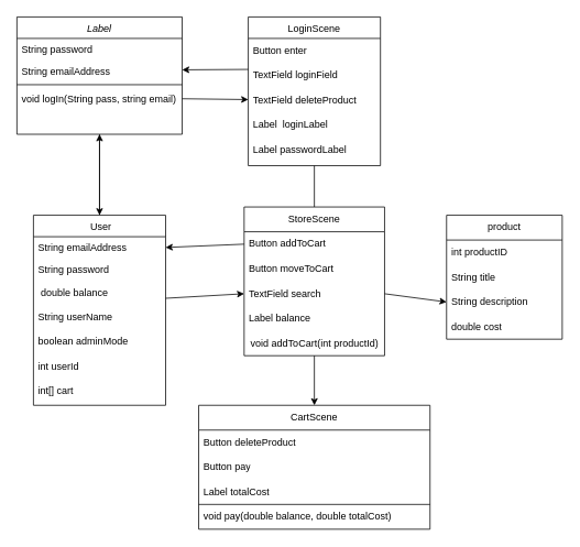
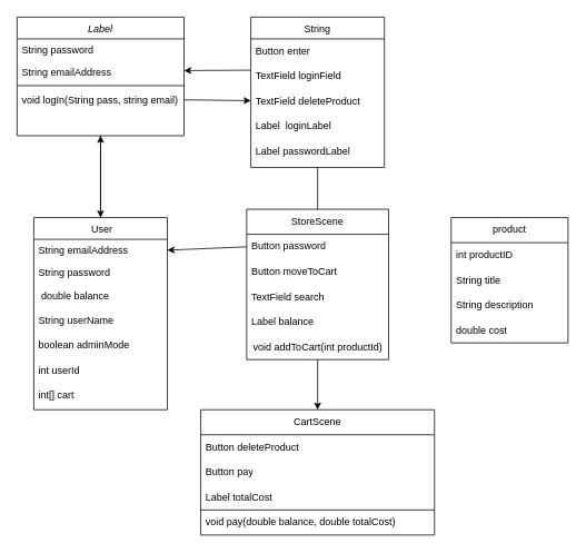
  <mxCell id="0" />
  <mxCell id="1" parent="0" />
  <mxCell id="2" style="edgeStyle=none;rounded=0;orthogonalLoop=1;jettySize=auto;html=1;entryX=0.5;entryY=0;entryDx=0;entryDy=0;exitX=0.5;exitY=1;exitDx=0;exitDy=0;" edge="1" parent="1" source="3" target="9"><mxGeometry relative="1" as="geometry"><mxPoint x="70" y="160" as="sourcePoint" /></mxGeometry></mxCell>
  <mxCell id="3" value="Label" style="swimlane;fontStyle=2;align=center;verticalAlign=top;childLayout=stackLayout;horizontal=1;startSize=26;horizontalStack=0;resizeParent=1;resizeLast=0;collapsible=1;marginBottom=0;rounded=0;shadow=0;strokeWidth=1;" parent="1" vertex="1"><mxGeometry x="20" y="20" width="200" height="142" as="geometry"><mxRectangle x="230" y="140" width="160" height="26" as="alternateBounds" /></mxGeometry></mxCell>
  <mxCell id="4" value="String password" style="text;align=left;verticalAlign=top;spacingLeft=4;spacingRight=4;overflow=hidden;rotatable=0;points=[[0,0.5],[1,0.5]];portConstraint=eastwest;" parent="3" vertex="1"><mxGeometry y="26" width="200" height="26" as="geometry" /></mxCell>
  <mxCell id="5" value="String emailAddress" style="text;align=left;verticalAlign=top;spacingLeft=4;spacingRight=4;overflow=hidden;rotatable=0;points=[[0,0.5],[1,0.5]];portConstraint=eastwest;rounded=0;shadow=0;html=0;" parent="3" vertex="1"><mxGeometry y="52" width="200" height="26" as="geometry" /></mxCell>
  <mxCell id="6" value="" style="line;html=1;strokeWidth=1;align=left;verticalAlign=middle;spacingTop=-1;spacingLeft=3;spacingRight=3;rotatable=0;labelPosition=right;points=[];portConstraint=eastwest;" parent="3" vertex="1"><mxGeometry y="78" width="200" height="8" as="geometry" /></mxCell>
  <mxCell id="7" value="void logIn(String pass, string email)&#10;" style="text;align=left;verticalAlign=top;spacingLeft=4;spacingRight=4;overflow=hidden;rotatable=0;points=[[0,0.5],[1,0.5]];portConstraint=eastwest;" parent="3" vertex="1"><mxGeometry y="86" width="200" height="26" as="geometry" /></mxCell>
  <mxCell id="8" style="edgeStyle=none;rounded=0;orthogonalLoop=1;jettySize=auto;html=1;exitX=0.5;exitY=0;exitDx=0;exitDy=0;entryX=0.5;entryY=1;entryDx=0;entryDy=0;" edge="1" parent="1" source="9" target="3"><mxGeometry relative="1" as="geometry"><mxPoint x="100" y="160" as="targetPoint" /></mxGeometry></mxCell>
  <mxCell id="9" value="User" style="swimlane;fontStyle=0;align=center;verticalAlign=top;childLayout=stackLayout;horizontal=1;startSize=26;horizontalStack=0;resizeParent=1;resizeLast=0;collapsible=1;marginBottom=0;rounded=0;shadow=0;strokeWidth=1;spacingLeft=4;" parent="1" vertex="1"><mxGeometry x="40" y="260" width="160" height="230" as="geometry"><mxRectangle x="130" y="380" width="160" height="26" as="alternateBounds" /></mxGeometry></mxCell>
  <mxCell id="10" value="String emailAddress" style="text;align=left;verticalAlign=top;spacingLeft=4;spacingRight=4;overflow=hidden;rotatable=0;points=[[0,0.5],[1,0.5]];portConstraint=eastwest;" parent="9" vertex="1"><mxGeometry y="26" width="160" height="26" as="geometry" /></mxCell>
  <mxCell id="11" value="String password" style="text;align=left;verticalAlign=top;spacingLeft=4;spacingRight=4;overflow=hidden;rotatable=0;points=[[0,0.5],[1,0.5]];portConstraint=eastwest;rounded=0;shadow=0;html=0;" parent="9" vertex="1"><mxGeometry y="52" width="160" height="26" as="geometry" /></mxCell>
  <mxCell id="12" value=" double balance" style="text;strokeColor=none;fillColor=none;align=left;verticalAlign=middle;rounded=0;spacingLeft=4;" vertex="1" parent="9"><mxGeometry y="78" width="160" height="30" as="geometry" /></mxCell>
  <mxCell id="13" value="String userName" style="text;strokeColor=none;fillColor=none;align=left;verticalAlign=middle;rounded=0;spacingLeft=4;" vertex="1" parent="9"><mxGeometry y="108" width="160" height="30" as="geometry" /></mxCell>
  <mxCell id="14" value="boolean adminMode" style="text;html=1;strokeColor=none;fillColor=none;align=left;verticalAlign=middle;whiteSpace=wrap;rounded=0;labelBorderColor=none;spacingLeft=4;" vertex="1" parent="9"><mxGeometry y="138" width="160" height="30" as="geometry" /></mxCell>
  <mxCell id="15" value="int userId" style="text;html=1;align=left;verticalAlign=middle;resizable=0;points=[];autosize=1;strokeColor=none;fillColor=none;spacingLeft=4;" vertex="1" parent="9"><mxGeometry y="168" width="160" height="30" as="geometry" /></mxCell>
  <mxCell id="16" value="int[] cart" style="text;html=1;align=left;verticalAlign=middle;resizable=0;points=[];autosize=1;strokeColor=none;fillColor=none;spacingLeft=4;" vertex="1" parent="9"><mxGeometry y="198" width="160" height="30" as="geometry" /></mxCell>
  <mxCell id="17" style="edgeStyle=none;rounded=0;orthogonalLoop=1;jettySize=auto;html=1;exitX=0.5;exitY=1;exitDx=0;exitDy=0;" edge="1" parent="1" source="18"><mxGeometry relative="1" as="geometry"><mxPoint x="380" y="260" as="targetPoint" /></mxGeometry></mxCell>
- <mxCell id="18" value="LoginScene" style="swimlane;fontStyle=0;align=center;verticalAlign=top;childLayout=stackLayout;horizontal=1;startSize=26;horizontalStack=0;resizeParent=1;resizeLast=0;collapsible=1;marginBottom=0;rounded=0;shadow=0;strokeWidth=1;" parent="1" vertex="1"><mxGeometry x="300" y="20" width="160" height="180" as="geometry"><mxRectangle x="550" y="140" width="160" height="26" as="alternateBounds" /></mxGeometry></mxCell>
+ <mxCell id="18" value="String" style="swimlane;fontStyle=0;align=center;verticalAlign=top;childLayout=stackLayout;horizontal=1;startSize=26;horizontalStack=0;resizeParent=1;resizeLast=0;collapsible=1;marginBottom=0;rounded=0;shadow=0;strokeWidth=1;" parent="1" vertex="1"><mxGeometry x="300" y="20" width="160" height="180" as="geometry"><mxRectangle x="550" y="140" width="160" height="26" as="alternateBounds" /></mxGeometry></mxCell>
  <mxCell id="19" value="Button enter" style="text;html=1;strokeColor=none;fillColor=none;align=left;verticalAlign=middle;whiteSpace=wrap;rounded=0;labelBorderColor=none;spacingLeft=4;" vertex="1" parent="18"><mxGeometry y="26" width="160" height="30" as="geometry" /></mxCell>
  <mxCell id="20" value="TextField loginField" style="text;html=1;strokeColor=none;fillColor=none;align=left;verticalAlign=middle;whiteSpace=wrap;rounded=0;labelBorderColor=none;spacingLeft=4;" vertex="1" parent="18"><mxGeometry y="56" width="160" height="30" as="geometry" /></mxCell>
  <mxCell id="21" value="TextField deleteProduct" style="text;html=1;align=left;verticalAlign=middle;resizable=0;points=[];autosize=1;strokeColor=none;fillColor=none;spacingLeft=4;" vertex="1" parent="18"><mxGeometry y="86" width="160" height="30" as="geometry" /></mxCell>
  <mxCell id="22" value="Label&amp;nbsp; loginLabel" style="text;html=1;align=left;verticalAlign=middle;resizable=0;points=[];autosize=1;strokeColor=none;fillColor=none;spacingLeft=4;" vertex="1" parent="18"><mxGeometry y="116" width="160" height="30" as="geometry" /></mxCell>
  <mxCell id="23" value="Label passwordLabel" style="text;html=1;strokeColor=none;fillColor=none;align=left;verticalAlign=middle;whiteSpace=wrap;rounded=0;labelBorderColor=none;spacingLeft=4;" vertex="1" parent="18"><mxGeometry y="146" width="160" height="30" as="geometry" /></mxCell>
  <mxCell id="24" value="StoreScene" style="swimlane;fontStyle=0;childLayout=stackLayout;horizontal=1;startSize=30;horizontalStack=0;resizeParent=1;resizeParentMax=0;resizeLast=0;collapsible=1;marginBottom=0;whiteSpace=wrap;html=1;labelBorderColor=none;" vertex="1" parent="1"><mxGeometry x="295" y="250" width="170" height="180" as="geometry" /></mxCell>
- <mxCell id="25" value="Button addToCart" style="text;strokeColor=none;fillColor=none;align=left;verticalAlign=middle;spacingLeft=4;spacingRight=4;overflow=hidden;points=[[0,0.5],[1,0.5]];portConstraint=eastwest;rotatable=0;whiteSpace=wrap;html=1;labelBorderColor=none;" vertex="1" parent="24"><mxGeometry y="30" width="170" height="30" as="geometry" /></mxCell>
+ <mxCell id="25" value="Button password" style="text;strokeColor=none;fillColor=none;align=left;verticalAlign=middle;spacingLeft=4;spacingRight=4;overflow=hidden;points=[[0,0.5],[1,0.5]];portConstraint=eastwest;rotatable=0;whiteSpace=wrap;html=1;labelBorderColor=none;" vertex="1" parent="24"><mxGeometry y="30" width="170" height="30" as="geometry" /></mxCell>
  <mxCell id="26" value="Button moveToCart" style="text;html=1;align=left;verticalAlign=middle;resizable=0;points=[];autosize=1;strokeColor=none;fillColor=none;spacingLeft=4;" vertex="1" parent="24"><mxGeometry y="60" width="170" height="30" as="geometry" /></mxCell>
  <mxCell id="27" value="TextField search" style="text;strokeColor=none;fillColor=none;align=left;verticalAlign=middle;spacingLeft=4;spacingRight=4;overflow=hidden;points=[[0,0.5],[1,0.5]];portConstraint=eastwest;rotatable=0;whiteSpace=wrap;html=1;labelBorderColor=none;" vertex="1" parent="24"><mxGeometry y="90" width="170" height="30" as="geometry" /></mxCell>
  <mxCell id="28" value="Label balance" style="text;strokeColor=none;fillColor=none;align=left;verticalAlign=middle;spacingLeft=4;spacingRight=4;overflow=hidden;points=[[0,0.5],[1,0.5]];portConstraint=eastwest;rotatable=0;whiteSpace=wrap;html=1;labelBorderColor=none;" vertex="1" parent="24"><mxGeometry y="120" width="170" height="30" as="geometry" /></mxCell>
  <mxCell id="29" value="void addToCart(int productId)" style="text;html=1;align=center;verticalAlign=middle;resizable=0;points=[];autosize=1;strokeColor=none;fillColor=none;labelBorderColor=none;rotation=0;" vertex="1" parent="24"><mxGeometry y="150" width="170" height="30" as="geometry" /></mxCell>
  <mxCell id="30" style="edgeStyle=none;rounded=0;orthogonalLoop=1;jettySize=auto;html=1;exitX=0;exitY=0.25;exitDx=0;exitDy=0;" edge="1" parent="1" source="20"><mxGeometry relative="1" as="geometry"><mxPoint x="220" y="84" as="targetPoint" /></mxGeometry></mxCell>
  <mxCell id="31" style="edgeStyle=none;rounded=0;orthogonalLoop=1;jettySize=auto;html=1;exitX=0;exitY=0.5;exitDx=0;exitDy=0;entryX=1;entryY=0.5;entryDx=0;entryDy=0;" edge="1" parent="1" source="25" target="10"><mxGeometry relative="1" as="geometry"><mxPoint x="180" y="305" as="targetPoint" /></mxGeometry></mxCell>
- <mxCell id="32" style="edgeStyle=none;rounded=0;orthogonalLoop=1;jettySize=auto;html=1;exitX=1;exitY=0.75;exitDx=0;exitDy=0;entryX=0;entryY=0.5;entryDx=0;entryDy=0;" edge="1" parent="1" source="12" target="27"><mxGeometry relative="1" as="geometry" /></mxCell>
  <mxCell id="33" value="product" style="swimlane;fontStyle=0;childLayout=stackLayout;horizontal=1;startSize=30;horizontalStack=0;resizeParent=1;resizeParentMax=0;resizeLast=0;collapsible=1;marginBottom=0;whiteSpace=wrap;html=1;labelBorderColor=none;" vertex="1" parent="1"><mxGeometry x="540" y="260" width="140" height="150" as="geometry" /></mxCell>
  <mxCell id="34" value="int productID" style="text;strokeColor=none;fillColor=none;align=left;verticalAlign=middle;spacingLeft=4;spacingRight=4;overflow=hidden;points=[[0,0.5],[1,0.5]];portConstraint=eastwest;rotatable=0;whiteSpace=wrap;html=1;labelBorderColor=none;" vertex="1" parent="33"><mxGeometry y="30" width="140" height="30" as="geometry" /></mxCell>
  <mxCell id="35" value="String title" style="text;html=1;align=left;verticalAlign=middle;resizable=0;points=[];autosize=1;strokeColor=none;fillColor=none;spacingLeft=4;" vertex="1" parent="33"><mxGeometry y="60" width="140" height="30" as="geometry" /></mxCell>
  <mxCell id="36" value="String description" style="text;strokeColor=none;fillColor=none;align=left;verticalAlign=middle;spacingLeft=4;spacingRight=4;overflow=hidden;points=[[0,0.5],[1,0.5]];portConstraint=eastwest;rotatable=0;whiteSpace=wrap;html=1;labelBorderColor=none;" vertex="1" parent="33"><mxGeometry y="90" width="140" height="30" as="geometry" /></mxCell>
  <mxCell id="37" value="double cost" style="text;strokeColor=none;fillColor=none;align=left;verticalAlign=middle;spacingLeft=4;spacingRight=4;overflow=hidden;points=[[0,0.5],[1,0.5]];portConstraint=eastwest;rotatable=0;whiteSpace=wrap;html=1;labelBorderColor=none;" vertex="1" parent="33"><mxGeometry y="120" width="140" height="30" as="geometry" /></mxCell>
- <mxCell id="38" style="edgeStyle=none;rounded=0;orthogonalLoop=1;jettySize=auto;html=1;exitX=1;exitY=0.5;exitDx=0;exitDy=0;entryX=0;entryY=0.5;entryDx=0;entryDy=0;" edge="1" parent="1" source="27" target="36"><mxGeometry relative="1" as="geometry" /></mxCell>
  <mxCell id="39" style="edgeStyle=none;rounded=0;orthogonalLoop=1;jettySize=auto;html=1;exitX=1;exitY=0.5;exitDx=0;exitDy=0;" edge="1" parent="1" source="7" target="21"><mxGeometry relative="1" as="geometry" /></mxCell>
  <mxCell id="40" value="CartScene" style="swimlane;fontStyle=0;childLayout=stackLayout;horizontal=1;startSize=30;horizontalStack=0;resizeParent=1;resizeParentMax=0;resizeLast=0;collapsible=1;marginBottom=0;whiteSpace=wrap;html=1;labelBorderColor=none;" vertex="1" parent="1"><mxGeometry x="240" y="490" width="280" height="150" as="geometry"><mxRectangle x="355" y="510" width="100" height="30" as="alternateBounds" /></mxGeometry></mxCell>
  <mxCell id="41" value="Button deleteProduct" style="text;strokeColor=none;fillColor=none;align=left;verticalAlign=middle;spacingLeft=4;spacingRight=4;overflow=hidden;points=[[0,0.5],[1,0.5]];portConstraint=eastwest;rotatable=0;whiteSpace=wrap;html=1;labelBorderColor=none;" vertex="1" parent="40"><mxGeometry y="30" width="280" height="30" as="geometry" /></mxCell>
  <mxCell id="42" value="Button pay" style="text;strokeColor=none;fillColor=none;align=left;verticalAlign=middle;spacingLeft=4;spacingRight=4;overflow=hidden;points=[[0,0.5],[1,0.5]];portConstraint=eastwest;rotatable=0;whiteSpace=wrap;html=1;labelBorderColor=none;" vertex="1" parent="40"><mxGeometry y="60" width="280" height="30" as="geometry" /></mxCell>
  <mxCell id="43" value="" style="endArrow=none;html=1;rounded=0;entryX=1;entryY=0;entryDx=0;entryDy=0;entryPerimeter=0;" edge="1" parent="40" target="45"><mxGeometry width="50" height="50" relative="1" as="geometry"><mxPoint y="120" as="sourcePoint" /><mxPoint x="50" y="70" as="targetPoint" /></mxGeometry></mxCell>
  <mxCell id="44" value="Label totalCost" style="text;strokeColor=none;fillColor=none;align=left;verticalAlign=middle;spacingLeft=4;spacingRight=4;overflow=hidden;points=[[0,0.5],[1,0.5]];portConstraint=eastwest;rotatable=0;whiteSpace=wrap;html=1;labelBorderColor=none;" vertex="1" parent="40"><mxGeometry y="90" width="280" height="30" as="geometry" /></mxCell>
  <mxCell id="45" value="void pay(double balance, double totalCost)" style="text;html=1;align=left;verticalAlign=middle;resizable=0;points=[];autosize=1;strokeColor=none;fillColor=none;spacingLeft=4;" vertex="1" parent="40"><mxGeometry y="120" width="280" height="30" as="geometry" /></mxCell>
  <mxCell id="46" style="edgeStyle=none;rounded=0;orthogonalLoop=1;jettySize=auto;html=1;entryX=0.5;entryY=0;entryDx=0;entryDy=0;" edge="1" parent="1" source="24" target="40"><mxGeometry relative="1" as="geometry"><mxPoint x="340" y="480" as="targetPoint" /></mxGeometry></mxCell>
